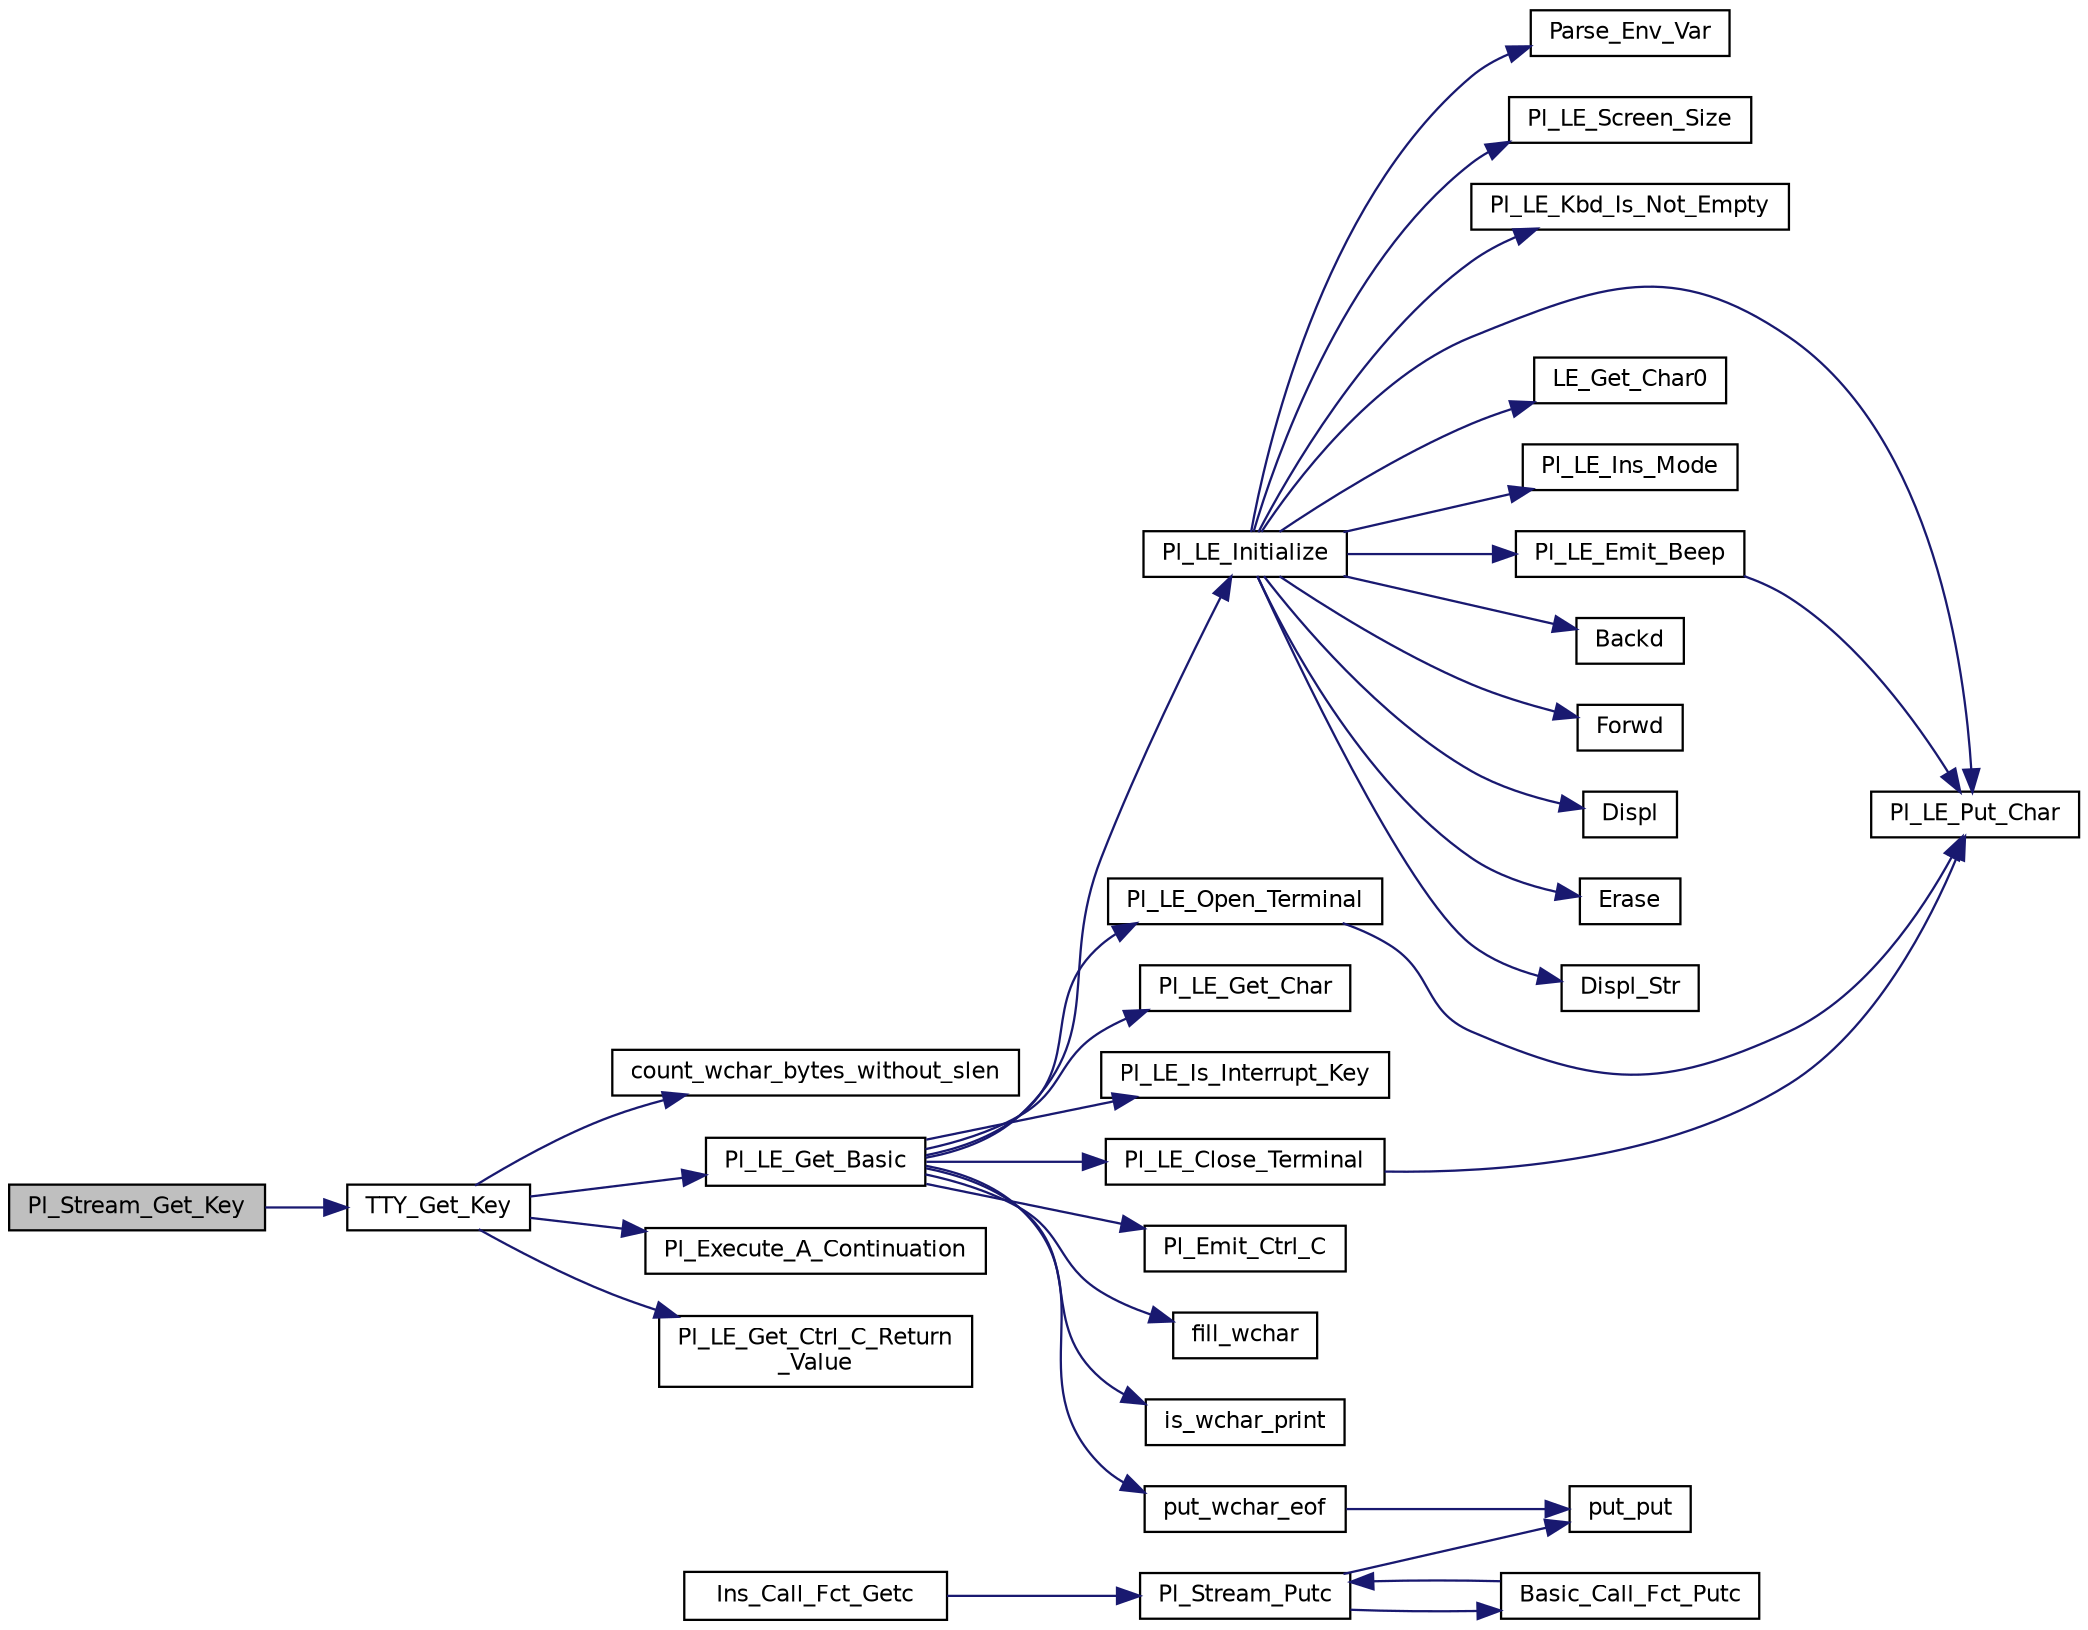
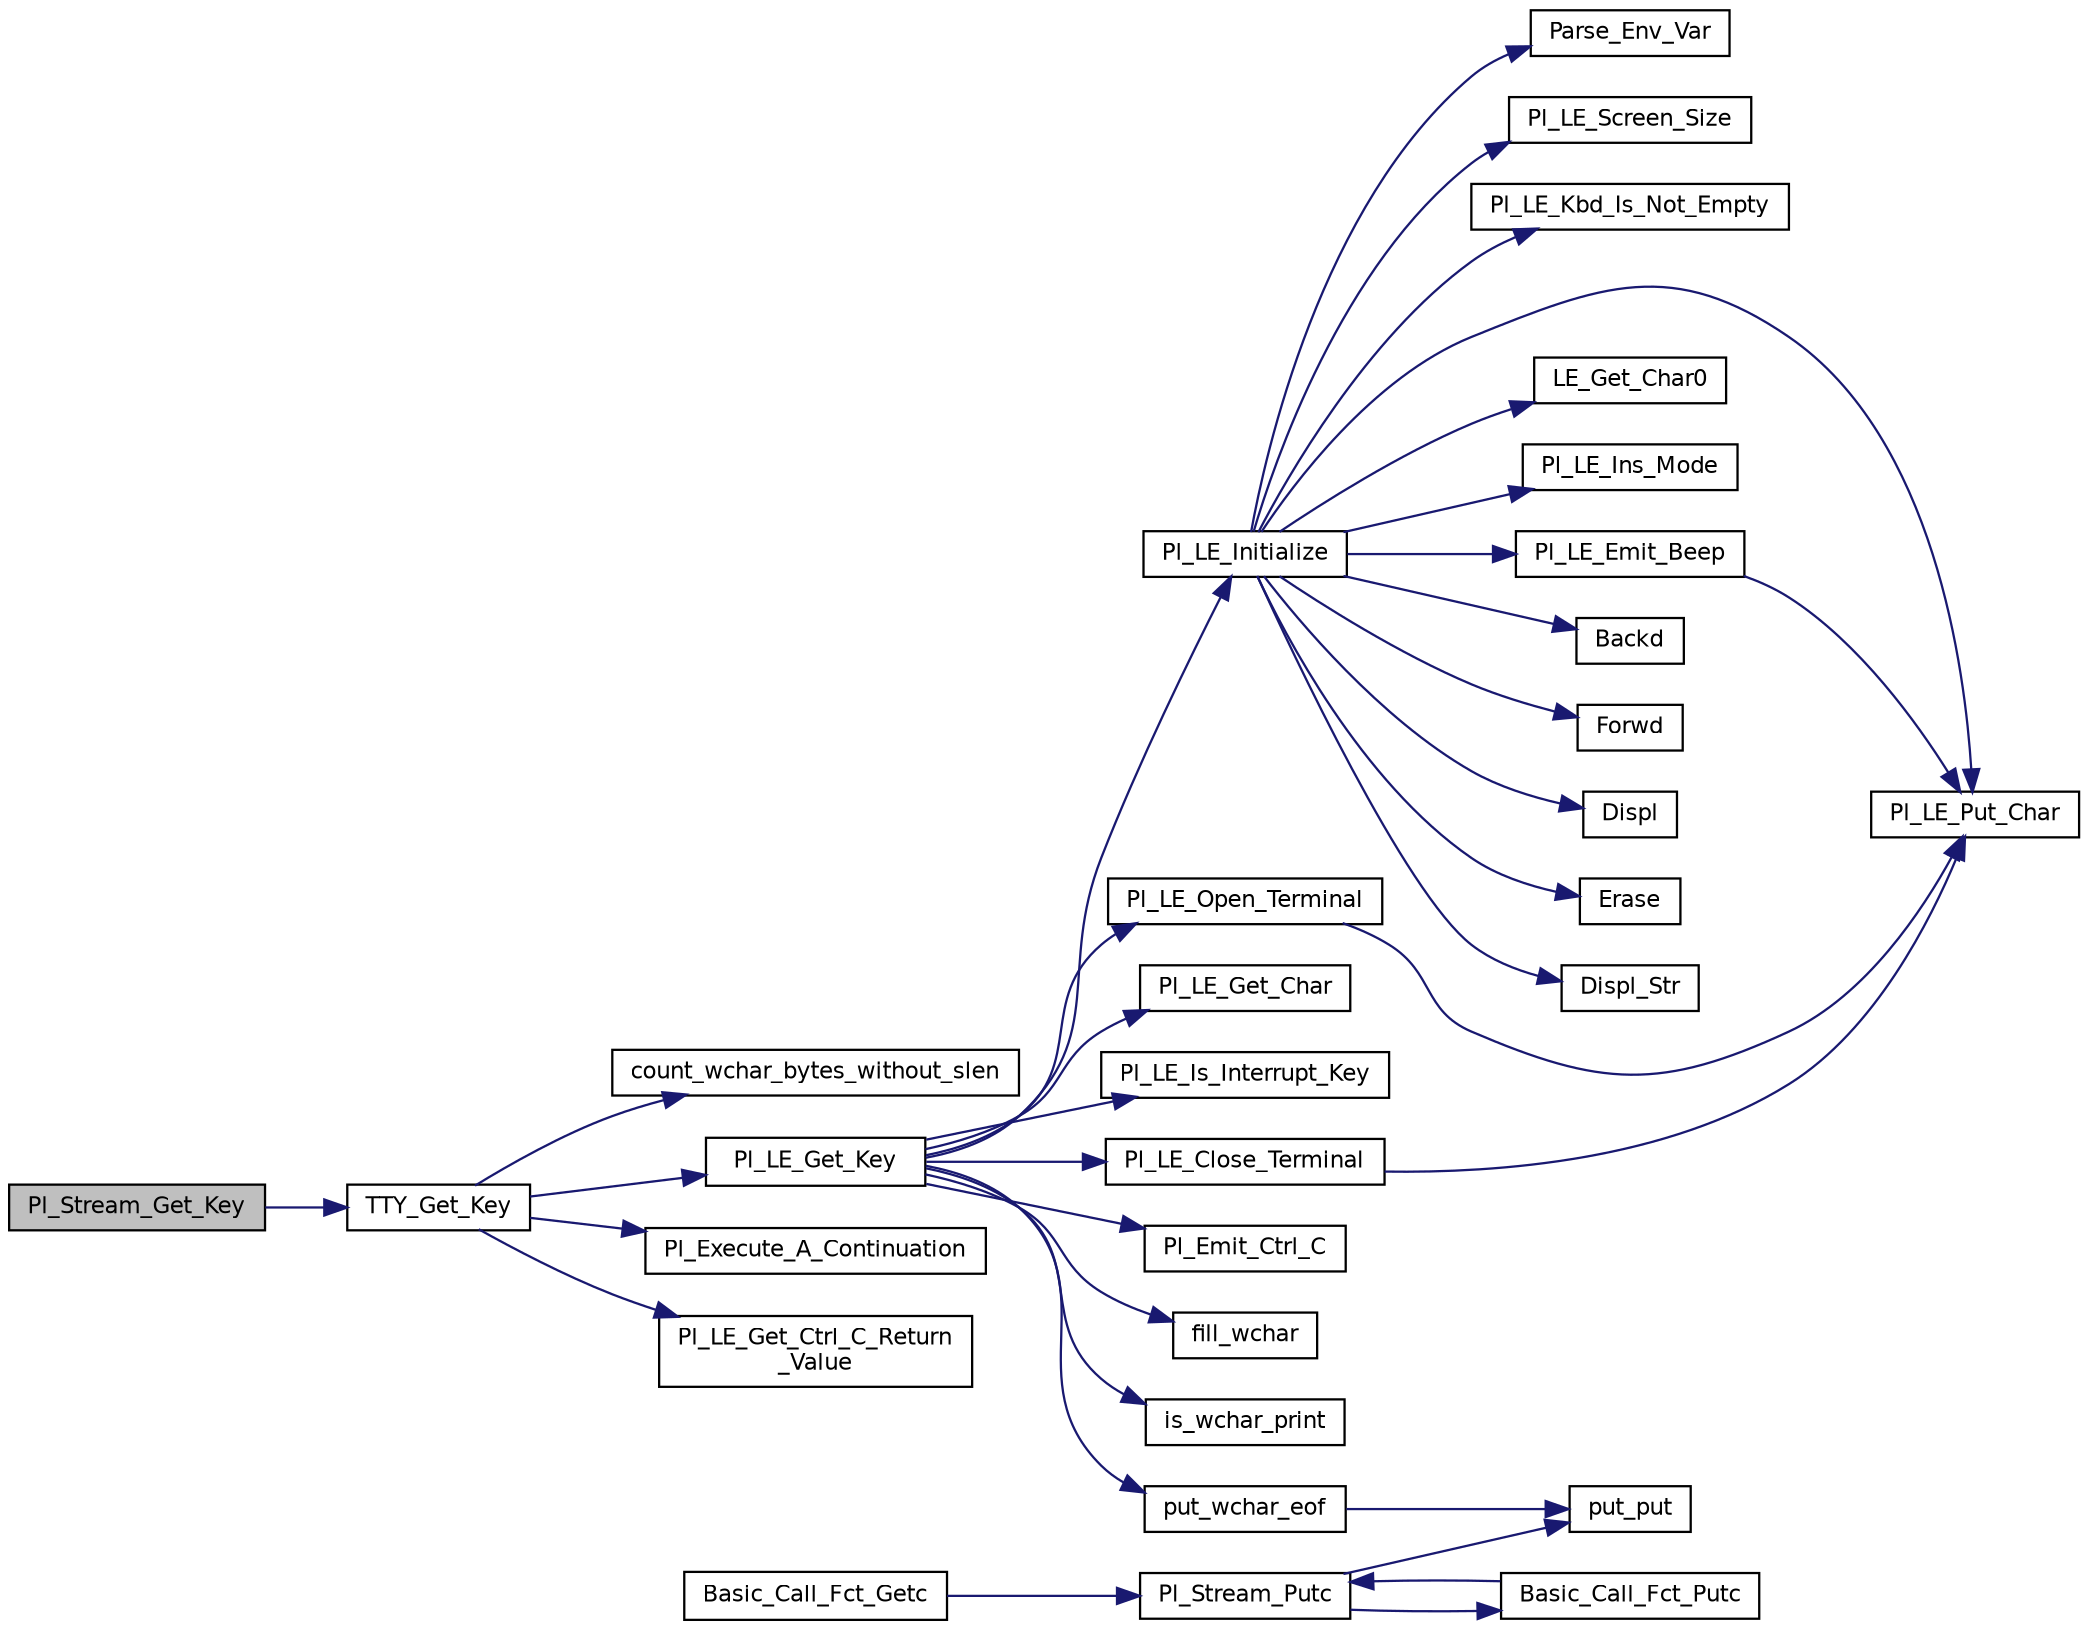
  digraph {
    fontname="DejaVu Sans"
    rankdir=LR
    node [color=black fillcolor=white fontname="DejaVu Sans" fontsize=10 shape=record style=filled]
    edge [color=midnightblue fontname="DejaVu Sans" fontsize=10 labelfontname=Helvetica labelfontsize=10 style=solid]
    n1 [fillcolor=grey75 fontcolor=black height=0.2 label=Pl_Stream_Get_Key width=0.4]
    n2 [height=0.2 label=TTY_Get_Key width=0.4]
-   n3 [height=0.2 label=Ins_Call_Fct_Getc width=0.4]
+   n3 [height=0.2 label=Basic_Call_Fct_Getc width=0.4]
    n4 [height=0.2 label=Pl_Stream_Putc width=0.4]
    n5 [height=0.2 label=count_wchar_bytes_without_slen width=0.4]
-   n6 [height=0.2 label=Pl_LE_Get_Basic width=0.4]
+   n6 [height=0.2 label=Pl_LE_Get_Key width=0.4]
    n7 [height=0.2 label=Pl_Execute_A_Continuation width=0.4]
    n8 [height=0.2 label="Pl_LE_Get_Ctrl_C_Return\l_Value" width=0.4]
    n9 [height=0.2 label=put_put width=0.4]
    n10 [height=0.2 label=Basic_Call_Fct_Putc width=0.4]
    n11 [height=0.2 label=Pl_LE_Initialize width=0.4]
    n12 [height=0.2 label=Pl_LE_Open_Terminal width=0.4]
    n13 [height=0.2 label=Pl_LE_Get_Char width=0.4]
    n14 [height=0.2 label=Pl_LE_Is_Interrupt_Key width=0.4]
    n15 [height=0.2 label=Pl_LE_Close_Terminal width=0.4]
    n16 [height=0.2 label=Pl_Emit_Ctrl_C width=0.4]
    n17 [height=0.2 label=fill_wchar width=0.4]
    n18 [height=0.2 label=is_wchar_print width=0.4]
    n19 [height=0.2 label=put_wchar_eof width=0.4]
    n20 [height=0.2 label=Parse_Env_Var width=0.4]
    n21 [height=0.2 label=Pl_LE_Screen_Size width=0.4]
    n22 [height=0.2 label=Pl_LE_Kbd_Is_Not_Empty width=0.4]
    n23 [height=0.2 label=Pl_LE_Put_Char width=0.4]
    n24 [height=0.2 label=LE_Get_Char0 width=0.4]
    n25 [height=0.2 label=Pl_LE_Ins_Mode width=0.4]
    n26 [height=0.2 label=Pl_LE_Emit_Beep width=0.4]
    n27 [height=0.2 label=Backd width=0.4]
    n28 [height=0.2 label=Forwd width=0.4]
    n29 [height=0.2 label=Displ width=0.4]
    n30 [height=0.2 label=Erase width=0.4]
    n31 [height=0.2 label=Displ_Str width=0.4]
    n1 -> n2
    n2 -> n5
    n2 -> n6
    n2 -> n7
    n2 -> n8
    n3 -> n4
    n4 -> n9
    n4 -> n10
    n6 -> n11
    n6 -> n12
    n6 -> n13
    n6 -> n14
    n6 -> n15
    n6 -> n16
    n6 -> n17
    n6 -> n18
    n6 -> n19
    n10 -> n4
    n11 -> n20
    n11 -> n21
    n11 -> n22
    n11 -> n23
    n11 -> n24
    n11 -> n25
    n11 -> n26
    n11 -> n27
    n11 -> n28
    n11 -> n29
    n11 -> n30
    n11 -> n31
    n12 -> n23
    n15 -> n23
    n19 -> n9
    n26 -> n23
  }
